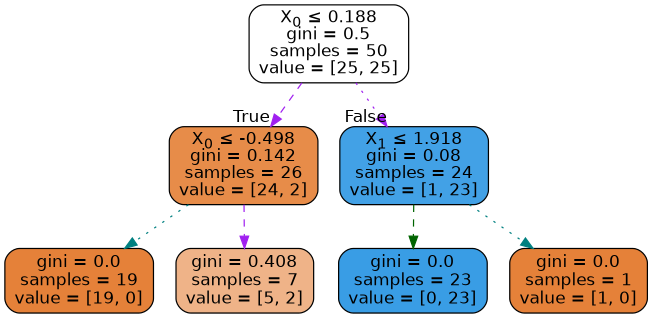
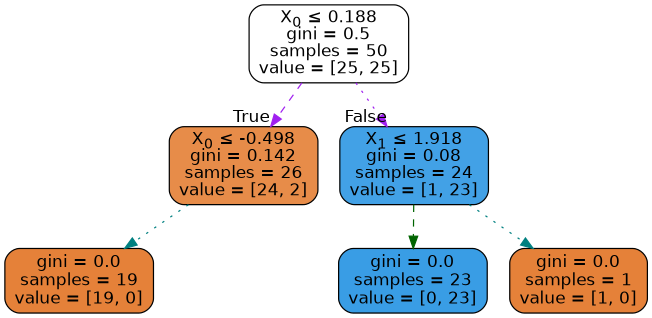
  digraph {
    node [color=black fillcolor="#e58139" fontname=helvetica shape=box style="filled, rounded"]
    edge [fontname=helvetica color=purple style=dashed]
    n1 [fillcolor="#ffffff" label=<X<SUB>0</SUB> &le; 0.188<br/>gini = 0.5<br/>samples = 50<br/>value = [25, 25]>]
    n2 [fillcolor="#e78c49" label=<X<SUB>0</SUB> &le; -0.498<br/>gini = 0.142<br/>samples = 26<br/>value = [24, 2]>]
    n3 [fillcolor="#42a1e6" label=<X<SUB>1</SUB> &le; 1.918<br/>gini = 0.08<br/>samples = 24<br/>value = [1, 23]>]
    n4 [label=<gini = 0.0<br/>samples = 19<br/>value = [19, 0]>]
-   n5 [fillcolor="#efb388" label=<gini = 0.408<br/>samples = 7<br/>value = [5, 2]>]
    n6 [fillcolor="#399de5" label=<gini = 0.0<br/>samples = 23<br/>value = [0, 23]>]
    n7 [label=<gini = 0.0<br/>samples = 1<br/>value = [1, 0]>]
    n1 -> n2 [headlabel=True labelangle=45 labeldistance=2.5]
    n1 -> n3 [headlabel=False labelangle=-45 labeldistance=2.5 style=dotted]
    n2 -> n4 [color=teal style=dotted]
-   n2 -> n5
    n3 -> n6 [color=darkgreen]
    n3 -> n7 [color=teal style=dotted]
  }
